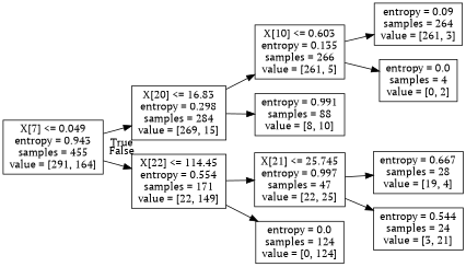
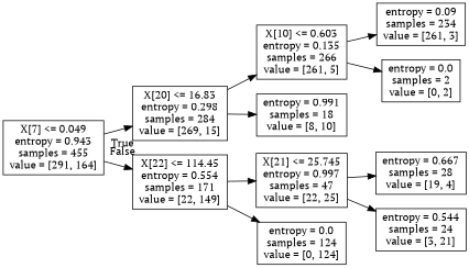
  digraph {
    fontname="PT Serif"
    rankdir=LR
    node [fontname="PT Serif" shape=box]
    edge [fontname="PT Serif"]
    n1 [label="X[7] <= 0.049\nentropy = 0.943\nsamples = 455\nvalue = [291, 164]"]
    n2 [label="X[20] <= 16.83\nentropy = 0.298\nsamples = 284\nvalue = [269, 15]"]
    n3 [label="X[22] <= 114.45\nentropy = 0.554\nsamples = 171\nvalue = [22, 149]"]
    n4 [label="X[10] <= 0.603\nentropy = 0.135\nsamples = 266\nvalue = [261, 5]"]
-   n5 [label="entropy = 0.991\nsamples = 88\nvalue = [8, 10]"]
+   n5 [label="entropy = 0.991\nsamples = 18\nvalue = [8, 10]"]
    n6 [label="X[21] <= 25.745\nentropy = 0.997\nsamples = 47\nvalue = [22, 25]"]
    n7 [label="entropy = 0.0\nsamples = 124\nvalue = [0, 124]"]
-   n8 [label="entropy = 0.09\nsamples = 264\nvalue = [261, 3]"]
-   n9 [label="entropy = 0.0\nsamples = 4\nvalue = [0, 2]"]
+   n8 [label="entropy = 0.09\nsamples = 234\nvalue = [261, 3]"]
+   n9 [label="entropy = 0.0\nsamples = 2\nvalue = [0, 2]"]
    n10 [label="entropy = 0.667\nsamples = 28\nvalue = [19, 4]"]
    n11 [label="entropy = 0.544\nsamples = 24\nvalue = [3, 21]"]
    n1 -> n2 [headlabel=True labelangle=45 labeldistance=2.5]
    n1 -> n3 [headlabel=False labelangle=-45 labeldistance=2.5]
    n2 -> n4
    n2 -> n5
    n3 -> n6
    n3 -> n7
    n4 -> n8
    n4 -> n9
    n6 -> n10
    n6 -> n11
  }
